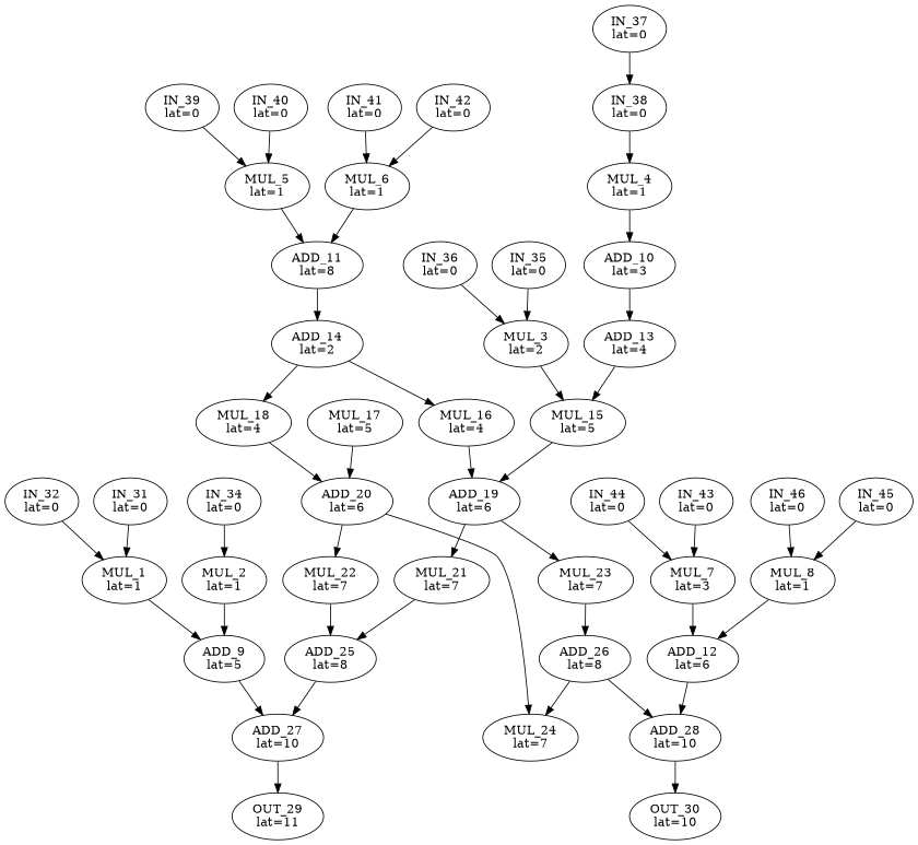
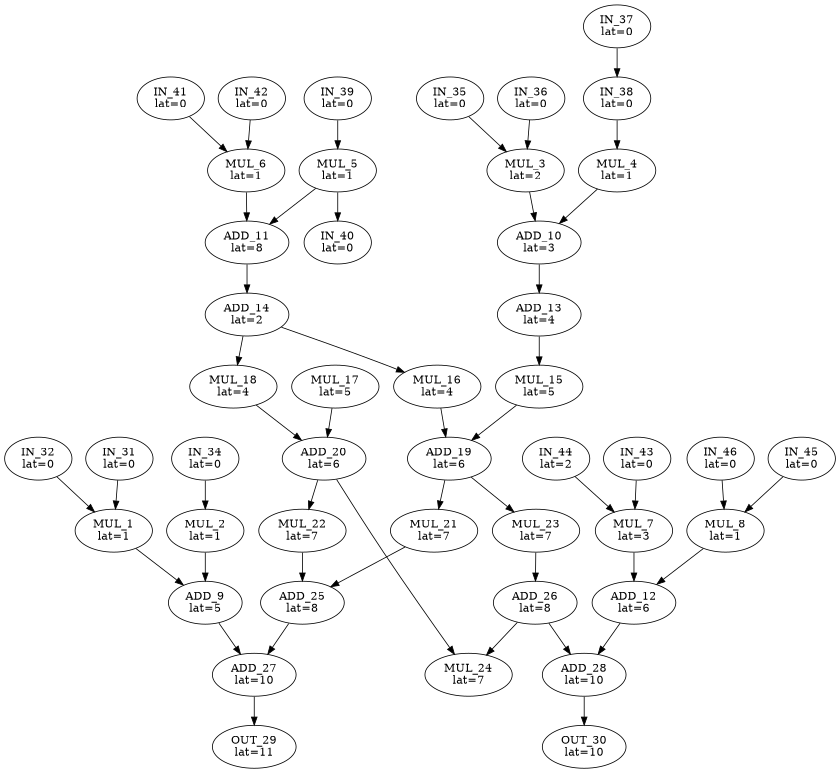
  digraph {
    IN_31 [label="\N\nlat=0"]
    MUL_1 [label="\N\nlat=1"]
    ADD_9 [label="\N\nlat=5"]
    IN_32 [label="\N\nlat=0"]
    MUL_2 [label="\N\nlat=1"]
    IN_34 [label="\N\nlat=0"]
    IN_35 [label="\N\nlat=0"]
    MUL_3 [label="\N\nlat=2"]
    ADD_10 [label="\N\nlat=3"]
    IN_36 [label="\N\nlat=0"]
    IN_37 [label="\N\nlat=0"]
    IN_38 [label="\N\nlat=0"]
    MUL_4 [label="\N\nlat=1"]
    IN_39 [label="\N\nlat=0"]
    MUL_5 [label="\N\nlat=1"]
    ADD_11 [label="\N\nlat=8"]
    IN_40 [label="\N\nlat=0"]
    IN_41 [label="\N\nlat=0"]
    MUL_6 [label="\N\nlat=1"]
    IN_42 [label="\N\nlat=0"]
    IN_43 [label="\N\nlat=0"]
    MUL_7 [label="\N\nlat=3"]
    ADD_12 [label="\N\nlat=6"]
-   IN_44 [label="\N\nlat=0"]
+   IN_44 [label="\N\nlat=2"]
    IN_45 [label="\N\nlat=0"]
    MUL_8 [label="\N\nlat=1"]
    IN_46 [label="\N\nlat=0"]
    OUT_29 [label="\N\nlat=11"]
    ADD_27 [label="\N\nlat=10"]
    OUT_30 [label="\N\nlat=10"]
    ADD_28 [label="\N\nlat=10"]
    ADD_13 [label="\N\nlat=4"]
    ADD_14 [label="\N\nlat=2"]
    MUL_15 [label="\N\nlat=5"]
    MUL_16 [label="\N\nlat=4"]
    MUL_18 [label="\N\nlat=4"]
    ADD_19 [label="\N\nlat=6"]
    MUL_17 [label="\N\nlat=5"]
    ADD_20 [label="\N\nlat=6"]
    MUL_21 [label="\N\nlat=7"]
    MUL_23 [label="\N\nlat=7"]
    MUL_22 [label="\N\nlat=7"]
    MUL_24 [label="\N\nlat=7"]
    ADD_25 [label="\N\nlat=8"]
    ADD_26 [label="\N\nlat=8"]
    IN_31 -> MUL_1
    MUL_1 -> ADD_9
    ADD_9 -> ADD_27
    IN_32 -> MUL_1
    MUL_2 -> ADD_9
    IN_34 -> MUL_2
    IN_35 -> MUL_3
-   MUL_3 -> MUL_15
+   MUL_3 -> ADD_10
    ADD_10 -> ADD_13
    IN_36 -> MUL_3
    IN_37 -> IN_38
    IN_38 -> MUL_4
    MUL_4 -> ADD_10
    IN_39 -> MUL_5
    MUL_5 -> ADD_11
    ADD_11 -> ADD_14
-   IN_40 -> MUL_5
+   MUL_5 -> IN_40
    IN_41 -> MUL_6
    MUL_6 -> ADD_11
    IN_42 -> MUL_6
    IN_43 -> MUL_7
    MUL_7 -> ADD_12
    ADD_12 -> ADD_28
    IN_44 -> MUL_7
    IN_45 -> MUL_8
    MUL_8 -> ADD_12
    IN_46 -> MUL_8
    ADD_27 -> OUT_29
    ADD_28 -> OUT_30
    ADD_13 -> MUL_15
    ADD_14 -> MUL_16
    ADD_14 -> MUL_18
    MUL_15 -> ADD_19
    MUL_16 -> ADD_19
    MUL_18 -> ADD_20
    ADD_19 -> MUL_21
    ADD_19 -> MUL_23
    MUL_17 -> ADD_20
    ADD_20 -> MUL_22
    ADD_20 -> MUL_24
    MUL_21 -> ADD_25
    MUL_23 -> ADD_26
    MUL_22 -> ADD_25
    ADD_25 -> ADD_27
    ADD_26 -> ADD_28
    ADD_26 -> MUL_24
  }
